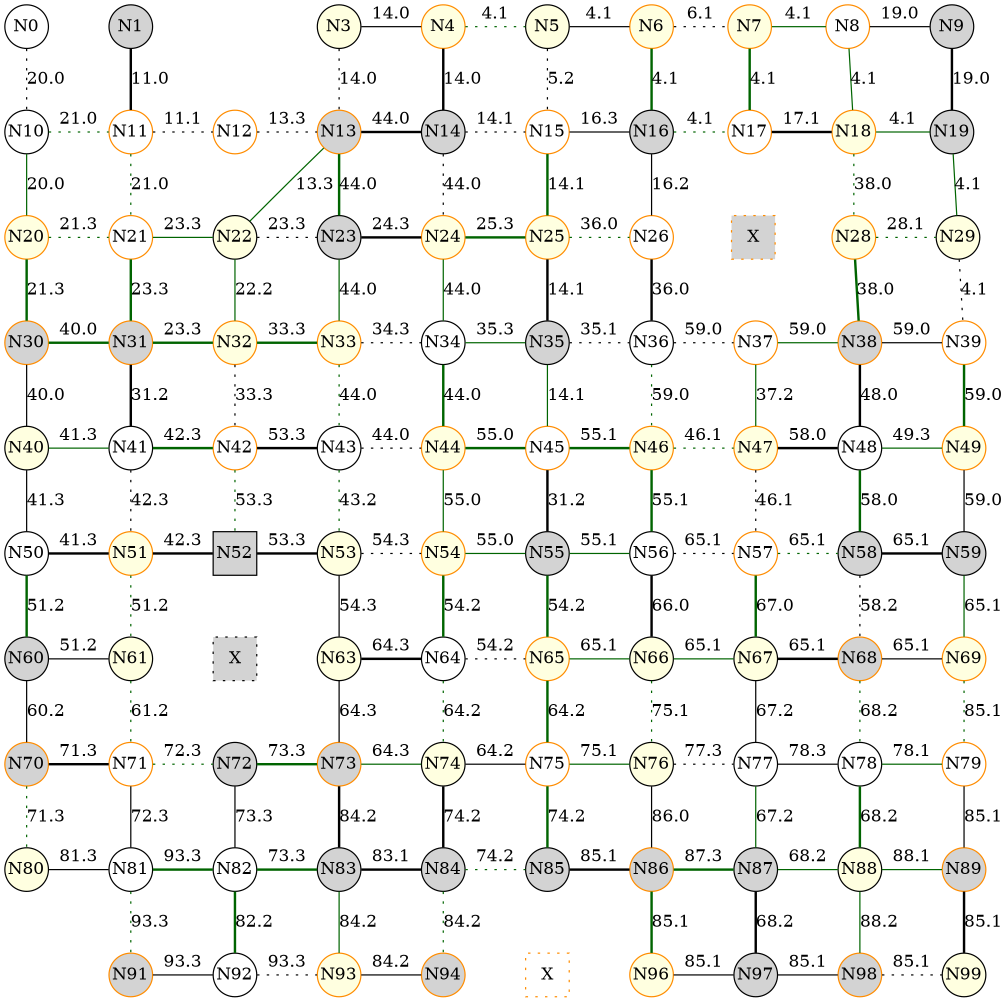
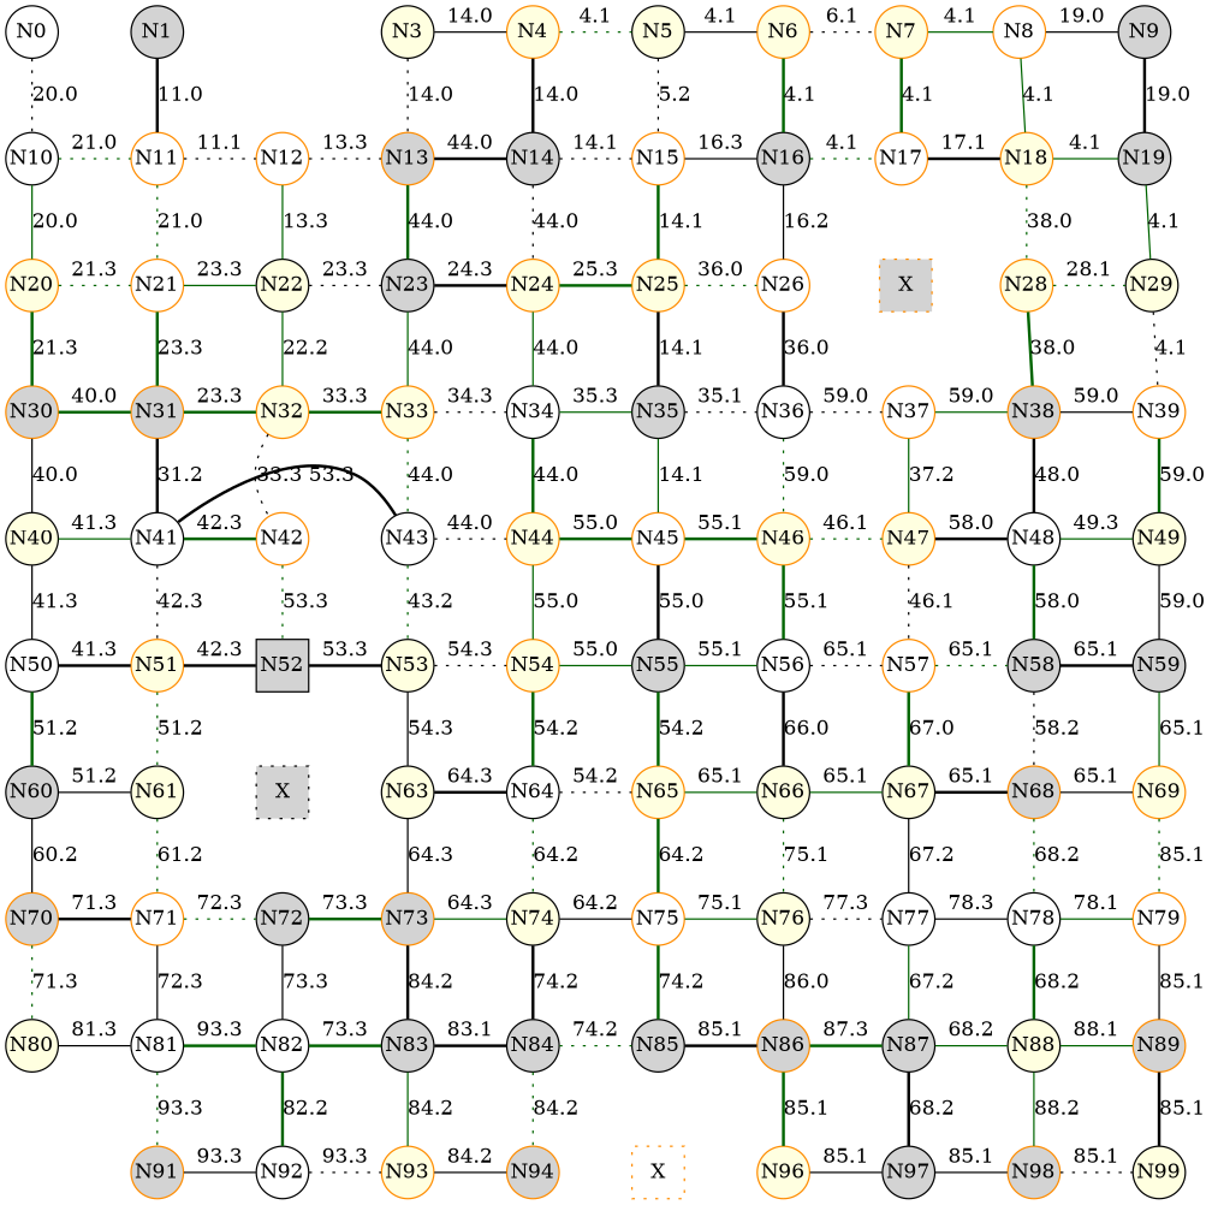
  digraph {
    node [color=black fillcolor=lightyellow fixedsize=true shape=circle style=filled]
    edge [color=darkgreen dir=none style=bold]
    N0 [fillcolor=white]
    N1 [fillcolor=lightgrey]
    N3
    N4 [color=darkorange]
    N5
    N6 [color=darkorange]
    N7 [color=darkorange]
    N8 [color=darkorange fillcolor=white]
    N9 [fillcolor=lightgrey]
    N10 [fillcolor=white]
    N11 [color=darkorange fillcolor=white]
    N12 [color=darkorange fillcolor=white]
    N13 [color=darkorange fillcolor=lightgrey]
    N14 [fillcolor=lightgrey]
    N15 [color=darkorange fillcolor=white]
    N16 [fillcolor=lightgrey]
    N17 [color=darkorange fillcolor=white]
    N18 [color=darkorange]
    N19 [fillcolor=lightgrey]
    N20 [color=darkorange]
    N21 [color=darkorange fillcolor=white]
    N22
    N23 [fillcolor=lightgrey]
    N24 [color=darkorange]
    N25 [color=darkorange]
    N26 [color=darkorange fillcolor=white]
    n27 [color=darkorange fillcolor=lightgrey label=X shape=square style="dotted,filled"]
    N28 [color=darkorange]
    N29
    N30 [color=darkorange fillcolor=lightgrey]
    N31 [color=darkorange fillcolor=lightgrey]
    N32 [color=darkorange]
    N33 [color=darkorange]
    N34 [fillcolor=white]
    N35 [fillcolor=lightgrey]
    N36 [fillcolor=white]
    N37 [color=darkorange fillcolor=white]
    N38 [color=darkorange fillcolor=lightgrey]
    N39 [color=darkorange fillcolor=white]
    N40
    N41 [fillcolor=white]
    N42 [color=darkorange fillcolor=white]
    N43 [fillcolor=white]
    N44 [color=darkorange]
    N45 [color=darkorange fillcolor=white]
    N46 [color=darkorange]
    N47 [color=darkorange]
    N48 [fillcolor=white]
-   N49 [color=darkorange]
+   N49
    N50 [fillcolor=white]
    N51 [color=darkorange]
    N52 [fillcolor=lightgrey shape=square]
    N53
    N54 [color=darkorange]
    N55 [fillcolor=lightgrey]
    N56 [fillcolor=white]
    N57 [color=darkorange fillcolor=white]
    N58 [fillcolor=lightgrey]
    N59 [fillcolor=lightgrey]
    N60 [fillcolor=lightgrey]
    N61
    n62 [fillcolor=lightgrey label=X shape=square style="dotted,filled"]
    N63
    N64 [fillcolor=white]
    N65 [color=darkorange]
    N66
    N67
    N68 [color=darkorange fillcolor=lightgrey]
    N69 [color=darkorange]
    N70 [color=darkorange fillcolor=lightgrey]
    N71 [color=darkorange fillcolor=white]
    N72 [fillcolor=lightgrey]
    N73 [color=darkorange fillcolor=lightgrey]
    N74
    N75 [color=darkorange fillcolor=white]
    N76
    N77 [fillcolor=white]
    N78 [fillcolor=white]
    N79 [color=darkorange fillcolor=white]
    N80
    N81 [fillcolor=white]
    N82 [fillcolor=white]
    N83 [fillcolor=lightgrey]
    N84 [fillcolor=lightgrey]
    N85 [fillcolor=lightgrey]
    N86 [color=darkorange fillcolor=lightgrey]
    N87 [fillcolor=lightgrey]
    N88
    N89 [color=darkorange fillcolor=lightgrey]
    N91 [color=darkorange fillcolor=lightgrey]
    N92 [fillcolor=white]
    N93 [color=darkorange]
    N94 [color=darkorange fillcolor=lightgrey]
    n94 [color=darkorange fillcolor=white label=X shape=square style="dotted,filled"]
    N96 [color=darkorange]
    N97 [fillcolor=lightgrey]
    N98 [color=darkorange fillcolor=lightgrey]
    N99
    subgraph sub_1 {
      rank=same
      N0
      N1
      N3
      N4
      N5
      N6
      N7
      N8
      N9
    }
    subgraph sub_2 {
      rank=same
      N10
      N11
      N12
      N13
      N14
      N15
      N16
      N17
      N18
      N19
    }
    subgraph sub_3 {
      rank=same
      N20
      N21
      N22
      N23
      N24
      N25
      N26
      n27
      N28
      N29
    }
    subgraph sub_4 {
      rank=same
      N30
      N31
      N32
      N33
      N34
      N35
      N36
      N37
      N38
      N39
    }
    subgraph sub_5 {
      rank=same
      N40
      N41
      N42
      N43
      N44
      N45
      N46
      N47
      N48
      N49
    }
    subgraph sub_6 {
      rank=same
      N50
      N51
      N52
      N53
      N54
      N55
      N56
      N57
      N58
      N59
    }
    subgraph sub_7 {
      rank=same
      N60
      N61
      n62
      N63
      N64
      N65
      N66
      N67
      N68
      N69
    }
    subgraph sub_8 {
      rank=same
      N70
      N71
      N72
      N73
      N74
      N75
      N76
      N77
      N78
      N79
    }
    subgraph sub_9 {
      rank=same
      N80
      N81
      N82
      N83
      N84
      N85
      N86
      N87
      N88
      N89
    }
    subgraph sub_10 {
      rank=same
      N91
      N92
      N93
      N94
      n94
      N96
      N97
      N98
      N99
    }
    N0 -> N10 [color=black label=20.0 style=dotted]
    N1 -> N11 [color=black label=11.0]
    N3 -> N4 [color=black label=14.0 style=solid]
    N3 -> N13 [color=black label=14.0 style=dotted]
    N4 -> N5 [label=4.1 style=dotted]
    N4 -> N14 [color=black label=14.0]
    N5 -> N6 [color=black label=4.1 style=solid]
    N5 -> N15 [color=black label=5.2 style=dotted]
    N6 -> N7 [color=black label=6.1 style=dotted]
    N6 -> N16 [label=4.1]
    N7 -> N8 [label=4.1 style=solid]
    N7 -> N17 [label=4.1]
    N8 -> N9 [color=black label=19.0 style=solid]
    N8 -> N18 [label=4.1 style=solid]
    N9 -> N19 [color=black label=19.0]
    N10 -> N11 [label=21.0 style=dotted]
    N10 -> N20 [label=20.0 style=solid]
    N11 -> N12 [color=black label=11.1 style=dotted]
    N11 -> N21 [label=21.0 style=dotted]
    N12 -> N13 [color=black label=13.3 style=dotted]
-   N13 -> N22 [label=13.3 style=solid]
+   N12 -> N22 [label=13.3 style=solid]
    N13 -> N14 [color=black label=44.0]
    N13 -> N23 [label=44.0]
    N14 -> N15 [color=black label=14.1 style=dotted]
    N14 -> N24 [color=black label=44.0 style=dotted]
    N15 -> N16 [color=black label=16.3 style=solid]
    N15 -> N25 [label=14.1]
    N16 -> N17 [label=4.1 style=dotted]
    N16 -> N26 [color=black label=16.2 style=solid]
    N17 -> N18 [color=black label=17.1]
    N17 -> n27 [label=" " style=invis color=""]
    N18 -> N19 [label=4.1 style=solid]
    N18 -> N28 [label=38.0 style=dotted]
    N19 -> N29 [label=4.1 style=solid]
    N20 -> N21 [label=21.3 style=dotted]
    N20 -> N30 [label=21.3]
    N21 -> N22 [label=23.3 style=solid]
    N21 -> N31 [label=23.3]
    N22 -> N23 [color=black label=23.3 style=dotted]
    N22 -> N32 [label=22.2 style=solid]
    N23 -> N24 [color=black label=24.3]
    N23 -> N33 [label=44.0 style=solid]
    N24 -> N25 [label=25.3]
    N24 -> N34 [label=44.0 style=solid]
    N25 -> N26 [label=36.0 style=dotted]
    N25 -> N35 [color=black label=14.1]
    N26 -> n27 [label=" " style=invis color=""]
    N26 -> N36 [color=black label=36.0]
    n27 -> N28 [label=" " style=invis color=""]
    n27 -> N37 [label=" " style=invis color=""]
    N28 -> N29 [label=28.1 style=dotted]
    N28 -> N38 [label=38.0]
    N29 -> N39 [color=black label=4.1 style=dotted]
    N30 -> N31 [label=40.0]
    N30 -> N40 [color=black label=40.0 style=solid]
    N31 -> N32 [label=23.3]
    N31 -> N41 [color=black label=31.2]
    N32 -> N33 [label=33.3]
    N32 -> N42 [color=black label=33.3 style=dotted]
    N33 -> N34 [color=black label=34.3 style=dotted]
    N33 -> N43 [label=44.0 style=dotted]
    N34 -> N35 [label=35.3 style=solid]
    N34 -> N44 [label=44.0]
    N35 -> N36 [color=black label=35.1 style=dotted]
    N35 -> N45 [label=14.1 style=solid]
    N36 -> N37 [color=black label=59.0 style=dotted]
    N36 -> N46 [label=59.0 style=dotted]
    N37 -> N38 [label=59.0 style=solid]
    N37 -> N47 [label=37.2 style=solid]
    N38 -> N39 [color=black label=59.0 style=solid]
    N38 -> N48 [color=black label=48.0]
    N39 -> N49 [label=59.0]
    N40 -> N41 [label=41.3 style=solid]
    N40 -> N50 [color=black label=41.3 style=solid]
    N41 -> N42 [label=42.3]
    N41 -> N51 [color=black label=42.3 style=dotted]
-   N42 -> N43 [color=black label=53.3]
+   N41 -> N43 [color=black label=53.3]
    N42 -> N52 [label=53.3 style=dotted]
    N43 -> N44 [color=black label=44.0 style=dotted]
    N43 -> N53 [label=43.2 style=dotted]
    N44 -> N45 [label=55.0]
    N44 -> N54 [label=55.0 style=solid]
    N45 -> N46 [label=55.1]
-   N45 -> N55 [color=black label=31.2]
+   N45 -> N55 [color=black label=55.0]
    N46 -> N47 [label=46.1 style=dotted]
    N46 -> N56 [label=55.1]
    N47 -> N48 [color=black label=58.0]
    N47 -> N57 [color=black label=46.1 style=dotted]
    N48 -> N49 [label=49.3 style=solid]
    N48 -> N58 [label=58.0]
    N49 -> N59 [color=black label=59.0 style=solid]
    N50 -> N51 [color=black label=41.3]
    N50 -> N60 [label=51.2]
    N51 -> N52 [color=black label=42.3]
    N51 -> N61 [label=51.2 style=dotted]
    N52 -> N53 [color=black label=53.3]
    N52 -> n62 [label=" " style=invis color=""]
    N53 -> N54 [color=black label=54.3 style=dotted]
    N53 -> N63 [color=black label=54.3 style=solid]
    N54 -> N55 [label=55.0 style=solid]
    N54 -> N64 [label=54.2]
    N55 -> N56 [label=55.1 style=solid]
    N55 -> N65 [label=54.2]
    N56 -> N57 [color=black label=65.1 style=dotted]
    N56 -> N66 [color=black label=66.0]
    N57 -> N58 [label=65.1 style=dotted]
    N57 -> N67 [label=67.0]
    N58 -> N59 [color=black label=65.1]
    N58 -> N68 [color=black label=58.2 style=dotted]
    N59 -> N69 [label=65.1 style=solid]
    N60 -> N61 [color=black label=51.2 style=solid]
    N60 -> N70 [color=black label=60.2 style=solid]
    N61 -> n62 [label=" " style=invis color=""]
    N61 -> N71 [label=61.2 style=dotted]
    n62 -> N63 [label=" " style=invis color=""]
    n62 -> N72 [label=" " style=invis color=""]
    N63 -> N64 [color=black label=64.3]
    N63 -> N73 [color=black label=64.3 style=solid]
    N64 -> N65 [color=black label=54.2 style=dotted]
    N64 -> N74 [label=64.2 style=dotted]
    N65 -> N66 [label=65.1 style=solid]
    N65 -> N75 [label=64.2]
    N66 -> N67 [label=65.1 style=solid]
    N66 -> N76 [label=75.1 style=dotted]
    N67 -> N68 [color=black label=65.1]
    N67 -> N77 [color=black label=67.2 style=solid]
    N68 -> N69 [color=black label=65.1 style=solid]
    N68 -> N78 [label=68.2 style=dotted]
    N69 -> N79 [label=85.1 style=dotted]
    N70 -> N71 [color=black label=71.3]
    N70 -> N80 [label=71.3 style=dotted]
    N71 -> N72 [label=72.3 style=dotted]
    N71 -> N81 [color=black label=72.3 style=solid]
    N72 -> N73 [label=73.3]
    N72 -> N82 [color=black label=73.3 style=solid]
    N73 -> N74 [label=64.3 style=solid]
    N73 -> N83 [color=black label=84.2]
    N74 -> N75 [color=black label=64.2 style=solid]
    N74 -> N84 [color=black label=74.2]
    N75 -> N76 [label=75.1 style=solid]
    N75 -> N85 [label=74.2]
    N76 -> N77 [color=black label=77.3 style=dotted]
    N76 -> N86 [color=black label=86.0 style=solid]
    N77 -> N78 [color=black label=78.3 style=solid]
    N77 -> N87 [label=67.2 style=solid]
    N78 -> N79 [label=78.1 style=solid]
    N78 -> N88 [label=68.2]
    N79 -> N89 [color=black label=85.1 style=solid]
    N80 -> N81 [color=black label=81.3 style=solid]
    N81 -> N82 [label=93.3]
    N81 -> N91 [label=93.3 style=dotted]
    N82 -> N83 [label=73.3]
    N82 -> N92 [label=82.2]
    N83 -> N84 [color=black label=83.1]
    N83 -> N93 [label=84.2 style=solid]
    N84 -> N85 [label=74.2 style=dotted]
    N84 -> N94 [label=84.2 style=dotted]
    N85 -> N86 [color=black label=85.1]
    N85 -> n94 [label=" " style=invis color=""]
    N86 -> N87 [label=87.3]
    N86 -> N96 [label=85.1]
    N87 -> N88 [label=68.2 style=solid]
    N87 -> N97 [color=black label=68.2]
    N88 -> N89 [label=88.1 style=solid]
    N88 -> N98 [label=88.2 style=solid]
    N89 -> N99 [color=black label=85.1]
    N91 -> N92 [color=black label=93.3 style=solid]
    N92 -> N93 [color=black label=93.3 style=dotted]
    N93 -> N94 [color=black label=84.2 style=solid]
    N94 -> n94 [label=" " style=invis color=""]
    n94 -> N96 [label=" " style=invis color=""]
    N96 -> N97 [color=black label=85.1 style=solid]
    N97 -> N98 [color=black label=85.1 style=solid]
    N98 -> N99 [color=black label=85.1 style=dotted]
  }
